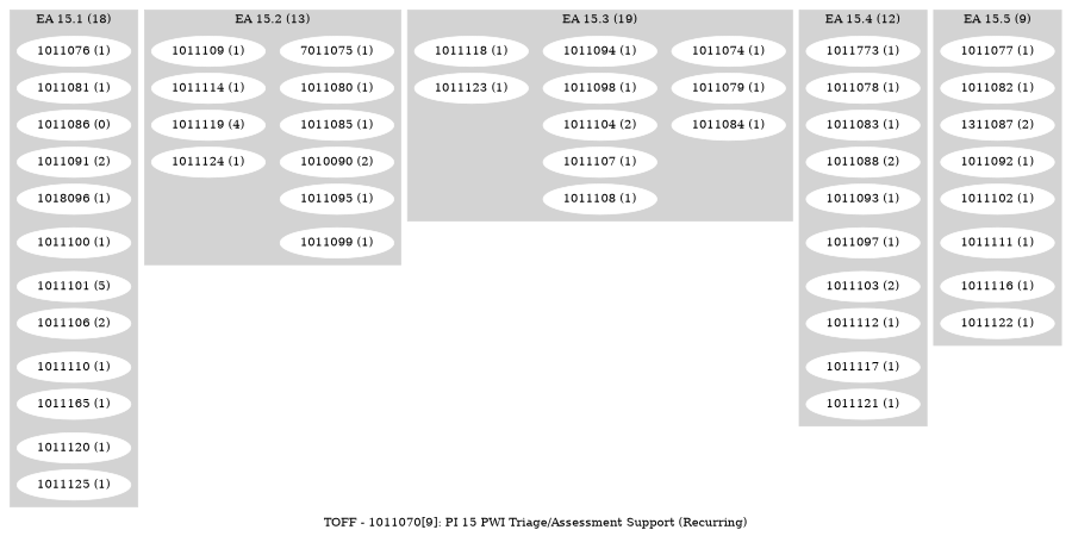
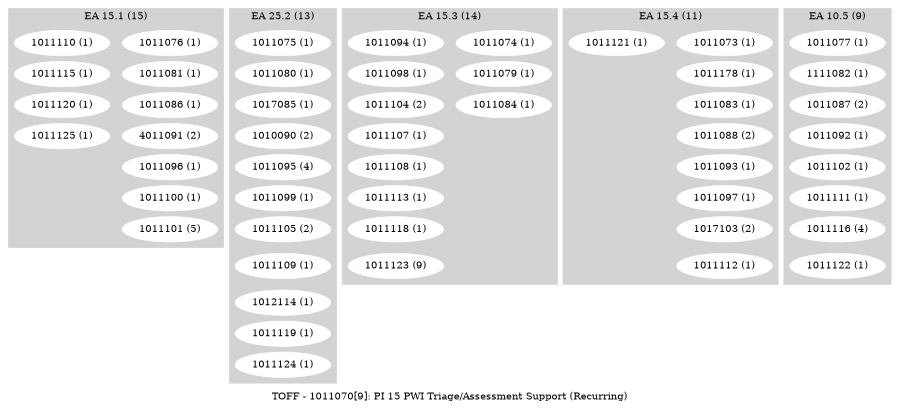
  digraph {
    label="TOFF - 1011070[9]: PI 15 PWI Triage/Assessment Support (Recurring)"
    ranksep=.1
    node [color=white style=filled]
    edge [style=invis]
    "1011076 (1)"
    "1011081 (1)"
-   "1011086 (1)" [label="1011086 (0)"]
-   "1011091 (2)"
-   "1011096 (1)" [label="1018096 (1)"]
+   "1011086 (1)"
+   "1011091 (2)" [label="4011091 (2)"]
+   "1011096 (1)"
    "1011100 (1)"
    "1011101 (5)"
-   "1011106 (2)"
    "1011110 (1)"
-   "1011115 (1)" [label="1011165 (1)"]
+   "1011115 (1)"
    "1011120 (1)"
    "1011125 (1)"
-   "1011075 (1)" [label="7011075 (1)"]
+   "1011075 (1)"
    "1011080 (1)"
-   "1011085 (1)"
+   "1011085 (1)" [label="1017085 (1)"]
    n16 [label="1010090 (2)"]
-   "1011095 (1)"
+   "1011095 (1)" [label="1011095 (4)"]
    "1011099 (1)"
+   "1011105 (2)"
    "1011109 (1)"
-   "1011114 (1)"
-   "1011119 (1)" [label="1011119 (4)"]
+   "1011114 (1)" [label="1012114 (1)"]
+   "1011119 (1)"
    "1011124 (1)"
    "1011074 (1)"
    "1011079 (1)"
    "1011084 (1)"
    "1011094 (1)"
    "1011098 (1)"
    "1011104 (2)"
    "1011107 (1)"
    "1011108 (1)"
+   "1011113 (1)"
    "1011118 (1)"
-   "1011123 (1)"
-   "1011073 (1)" [label="1011773 (1)"]
-   "1011078 (1)"
+   "1011123 (1)" [label="1011123 (9)"]
+   "1011073 (1)"
+   "1011078 (1)" [label="1011178 (1)"]
    "1011083 (1)"
    "1011088 (2)"
    "1011093 (1)"
    "1011097 (1)"
-   "1011103 (2)"
+   "1011103 (2)" [label="1017103 (2)"]
    "1011112 (1)"
-   "1011117 (1)"
    "1011121 (1)"
    "1011077 (1)"
-   "1011082 (1)"
-   "1011087 (2)" [label="1311087 (2)"]
+   "1011082 (1)" [label="1111082 (1)"]
+   "1011087 (2)"
    "1011092 (1)"
    "1011102 (1)"
    "1011111 (1)"
-   "1011116 (1)"
+   "1011116 (1)" [label="1011116 (4)"]
    "1011122 (1)"
    subgraph cluster_1 {
      color=lightgrey
-     label="EA 15.1 (18)"
+     label="EA 15.1 (15)"
      style=filled
      "1011076 (1)"
      "1011081 (1)"
      "1011086 (1)"
      "1011091 (2)"
      "1011096 (1)"
      "1011100 (1)"
      "1011101 (5)"
-     "1011106 (2)"
      "1011110 (1)"
      "1011115 (1)"
      "1011120 (1)"
      "1011125 (1)"
    }
    subgraph cluster_2 {
      color=lightgrey
-     label="EA 15.2 (13)"
+     label="EA 25.2 (13)"
      style=filled
      "1011075 (1)"
      "1011080 (1)"
      "1011085 (1)"
      n16
      "1011095 (1)"
      "1011099 (1)"
+     "1011105 (2)"
      "1011109 (1)"
      "1011114 (1)"
      "1011119 (1)"
      "1011124 (1)"
    }
    subgraph cluster_3 {
      color=lightgrey
-     label="EA 15.3 (19)"
+     label="EA 15.3 (14)"
      style=filled
      "1011074 (1)"
      "1011079 (1)"
      "1011084 (1)"
      "1011094 (1)"
      "1011098 (1)"
      "1011104 (2)"
      "1011107 (1)"
      "1011108 (1)"
+     "1011113 (1)"
      "1011118 (1)"
      "1011123 (1)"
    }
    subgraph cluster_4 {
      color=lightgrey
-     label="EA 15.4 (12)"
+     label="EA 15.4 (11)"
      style=filled
      "1011073 (1)"
      "1011078 (1)"
      "1011083 (1)"
      "1011088 (2)"
      "1011093 (1)"
      "1011097 (1)"
      "1011103 (2)"
      "1011112 (1)"
-     "1011117 (1)"
      "1011121 (1)"
    }
    subgraph cluster_5 {
      color=lightgrey
-     label="EA 15.5 (9)"
+     label="EA 10.5 (9)"
      style=filled
      "1011077 (1)"
      "1011082 (1)"
      "1011087 (2)"
      "1011092 (1)"
      "1011102 (1)"
      "1011111 (1)"
      "1011116 (1)"
      "1011122 (1)"
    }
    "1011076 (1)" -> "1011081 (1)"
    "1011081 (1)" -> "1011086 (1)"
    "1011086 (1)" -> "1011091 (2)"
    "1011091 (2)" -> "1011096 (1)"
    "1011096 (1)" -> "1011100 (1)"
    "1011100 (1)" -> "1011101 (5)"
-   "1011101 (5)" -> "1011106 (2)"
-   "1011106 (2)" -> "1011110 (1)"
    "1011110 (1)" -> "1011115 (1)"
    "1011115 (1)" -> "1011120 (1)"
    "1011120 (1)" -> "1011125 (1)"
    "1011075 (1)" -> "1011080 (1)"
    "1011080 (1)" -> "1011085 (1)"
    "1011085 (1)" -> n16
    n16 -> "1011095 (1)"
    "1011095 (1)" -> "1011099 (1)"
+   "1011099 (1)" -> "1011105 (2)"
+   "1011105 (2)" -> "1011109 (1)"
    "1011109 (1)" -> "1011114 (1)"
    "1011114 (1)" -> "1011119 (1)"
    "1011119 (1)" -> "1011124 (1)"
    "1011074 (1)" -> "1011079 (1)"
    "1011079 (1)" -> "1011084 (1)"
    "1011094 (1)" -> "1011098 (1)"
    "1011098 (1)" -> "1011104 (2)"
    "1011104 (2)" -> "1011107 (1)"
    "1011107 (1)" -> "1011108 (1)"
+   "1011108 (1)" -> "1011113 (1)"
+   "1011113 (1)" -> "1011118 (1)"
    "1011118 (1)" -> "1011123 (1)"
    "1011073 (1)" -> "1011078 (1)"
    "1011078 (1)" -> "1011083 (1)"
    "1011083 (1)" -> "1011088 (2)"
    "1011088 (2)" -> "1011093 (1)"
    "1011093 (1)" -> "1011097 (1)"
    "1011097 (1)" -> "1011103 (2)"
    "1011103 (2)" -> "1011112 (1)"
-   "1011112 (1)" -> "1011117 (1)"
-   "1011117 (1)" -> "1011121 (1)"
    "1011077 (1)" -> "1011082 (1)"
    "1011082 (1)" -> "1011087 (2)"
    "1011087 (2)" -> "1011092 (1)"
    "1011092 (1)" -> "1011102 (1)"
    "1011102 (1)" -> "1011111 (1)"
    "1011111 (1)" -> "1011116 (1)"
    "1011116 (1)" -> "1011122 (1)"
  }
